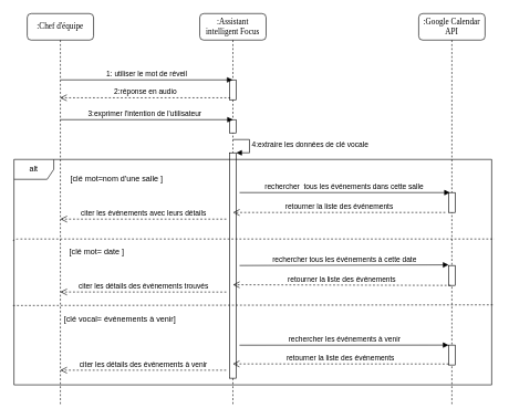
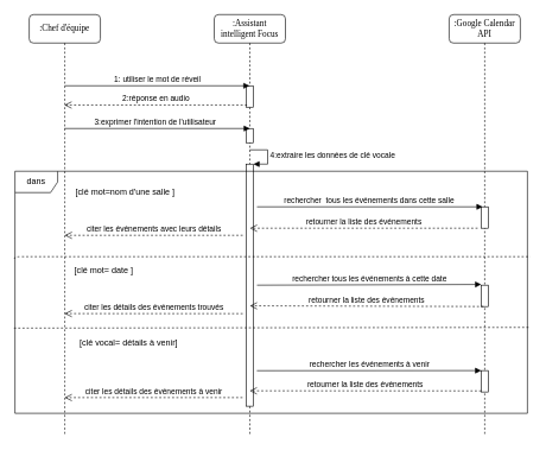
  <mxCell id="0" />
  <mxCell id="1" parent="0" />
  <mxCell id="2" value=":Chef d'équipe" style="shape=umlLifeline;perimeter=lifelinePerimeter;whiteSpace=wrap;html=1;container=1;collapsible=0;recursiveResize=0;outlineConnect=0;rounded=1;shadow=0;comic=0;labelBackgroundColor=none;strokeWidth=1;fontFamily=Verdana;fontSize=12;align=center;" parent="1" vertex="1"><mxGeometry x="40" y="20" width="100" height="590" as="geometry" /></mxCell>
  <mxCell id="3" value=":Assistant intelligent Focus" style="shape=umlLifeline;perimeter=lifelinePerimeter;whiteSpace=wrap;html=1;container=1;collapsible=0;recursiveResize=0;outlineConnect=0;rounded=1;shadow=0;comic=0;labelBackgroundColor=none;strokeWidth=1;fontFamily=Verdana;fontSize=12;align=center;" parent="1" vertex="1"><mxGeometry x="300" y="20" width="100" height="590" as="geometry" /></mxCell>
  <mxCell id="4" value="" style="html=1;points=[];perimeter=orthogonalPerimeter;" parent="3" vertex="1"><mxGeometry x="45" y="100" width="10" height="30" as="geometry" /></mxCell>
  <mxCell id="5" value="" style="html=1;points=[];perimeter=orthogonalPerimeter;" parent="3" vertex="1"><mxGeometry x="45" y="160" width="10" height="20" as="geometry" /></mxCell>
  <mxCell id="6" value="" style="html=1;points=[];perimeter=orthogonalPerimeter;" parent="3" vertex="1"><mxGeometry x="45" y="210" width="10" height="340" as="geometry" /></mxCell>
  <mxCell id="7" value="4:extraire les données de clé vocale&amp;nbsp;" style="edgeStyle=orthogonalEdgeStyle;html=1;align=left;spacingLeft=2;endArrow=block;rounded=0;entryX=1;entryY=0;" parent="3" target="6" edge="1"><mxGeometry relative="1" as="geometry"><mxPoint x="50" y="190" as="sourcePoint" /><Array as="points"><mxPoint x="75" y="190" /></Array></mxGeometry></mxCell>
  <mxCell id="8" value=":Google Calendar API" style="shape=umlLifeline;perimeter=lifelinePerimeter;whiteSpace=wrap;html=1;container=1;collapsible=0;recursiveResize=0;outlineConnect=0;rounded=1;shadow=0;comic=0;labelBackgroundColor=none;strokeWidth=1;fontFamily=Verdana;fontSize=12;align=center;" parent="1" vertex="1"><mxGeometry x="630" y="20" width="100" height="590" as="geometry" /></mxCell>
  <mxCell id="9" value="1: utiliser le mot de réveil" style="html=1;verticalAlign=bottom;endArrow=block;" edge="1" parent="1"><mxGeometry width="80" relative="1" as="geometry"><mxPoint x="90" y="120" as="sourcePoint" /><mxPoint x="349.5" y="120" as="targetPoint" /></mxGeometry></mxCell>
  <mxCell id="10" value="2:réponse en audio" style="html=1;verticalAlign=bottom;endArrow=open;dashed=1;endSize=8;exitX=0.1;exitY=0.9;exitDx=0;exitDy=0;exitPerimeter=0;" edge="1" parent="1"><mxGeometry relative="1" as="geometry"><mxPoint x="346" y="147" as="sourcePoint" /><mxPoint x="89.5" y="147" as="targetPoint" /></mxGeometry></mxCell>
  <mxCell id="11" value="3:exprimer l'intention de l'utilisateur&amp;nbsp;&amp;nbsp;" style="html=1;verticalAlign=bottom;endArrow=block;" edge="1" parent="1"><mxGeometry width="80" relative="1" as="geometry"><mxPoint x="89.5" y="180" as="sourcePoint" /><mxPoint x="350" y="180" as="targetPoint" /></mxGeometry></mxCell>
- <mxCell id="12" value="alt" style="shape=umlFrame;whiteSpace=wrap;html=1;" vertex="1" parent="1"><mxGeometry x="20" y="240" width="720" height="340" as="geometry" /></mxCell>
+ <mxCell id="12" value="dans" style="shape=umlFrame;whiteSpace=wrap;html=1;" vertex="1" parent="1"><mxGeometry x="20" y="240" width="720" height="340" as="geometry" /></mxCell>
  <mxCell id="13" value="[clé mot=nom d'une salle ]" style="text;html=1;strokeColor=none;fillColor=none;align=center;verticalAlign=middle;whiteSpace=wrap;rounded=0;" vertex="1" parent="1"><mxGeometry x="80" y="260" width="190" height="20" as="geometry" /></mxCell>
  <mxCell id="14" value="rechercher&amp;nbsp; tous les événements dans cette salle&amp;nbsp;" style="html=1;verticalAlign=bottom;endArrow=block;entryX=0.2;entryY=0;entryDx=0;entryDy=0;entryPerimeter=0;" edge="1" target="15" parent="1"><mxGeometry relative="1" as="geometry"><mxPoint x="360" y="290" as="sourcePoint" /><mxPoint x="670" y="290" as="targetPoint" /></mxGeometry></mxCell>
  <mxCell id="15" value="" style="html=1;points=[];perimeter=orthogonalPerimeter;" vertex="1" parent="1"><mxGeometry x="675" y="290" width="10" height="30" as="geometry" /></mxCell>
  <mxCell id="16" value="retourner la liste des événements" style="html=1;verticalAlign=bottom;endArrow=open;dashed=1;endSize=8;" edge="1" parent="1"><mxGeometry relative="1" as="geometry"><mxPoint x="670" y="320" as="sourcePoint" /><mxPoint x="350" y="320" as="targetPoint" /></mxGeometry></mxCell>
  <mxCell id="17" value="citer les événements avec leurs détails" style="html=1;verticalAlign=bottom;endArrow=open;dashed=1;endSize=8;" edge="1" parent="1"><mxGeometry relative="1" as="geometry"><mxPoint x="340" y="330" as="sourcePoint" /><mxPoint x="90" y="330" as="targetPoint" /></mxGeometry></mxCell>
  <mxCell id="18" value="[clé mot= date ]" style="text;html=1;strokeColor=none;fillColor=none;align=center;verticalAlign=middle;whiteSpace=wrap;rounded=0;" vertex="1" parent="1"><mxGeometry x="80" y="370" width="130" height="20" as="geometry" /></mxCell>
  <mxCell id="19" value="rechercher tous les événements à cette date" style="html=1;verticalAlign=bottom;endArrow=block;entryX=0;entryY=-0.033;entryDx=0;entryDy=0;entryPerimeter=0;" edge="1" parent="1" target="20"><mxGeometry width="80" relative="1" as="geometry"><mxPoint x="360" y="400" as="sourcePoint" /><mxPoint x="670" y="400" as="targetPoint" /></mxGeometry></mxCell>
  <mxCell id="20" value="" style="html=1;points=[];perimeter=orthogonalPerimeter;" vertex="1" parent="1"><mxGeometry x="675" y="400" width="10" height="30" as="geometry" /></mxCell>
  <mxCell id="21" value="retourner la liste des événements" style="html=1;verticalAlign=bottom;endArrow=open;dashed=1;endSize=8;exitX=0.3;exitY=1;exitDx=0;exitDy=0;exitPerimeter=0;" edge="1" parent="1" source="20"><mxGeometry relative="1" as="geometry"><mxPoint x="430" y="429" as="sourcePoint" /><mxPoint x="350" y="429" as="targetPoint" /></mxGeometry></mxCell>
  <mxCell id="22" value="citer les détails des événements trouvés" style="html=1;verticalAlign=bottom;endArrow=open;dashed=1;endSize=8;entryX=0.097;entryY=0.588;entryDx=0;entryDy=0;entryPerimeter=0;" edge="1" parent="1" target="12"><mxGeometry relative="1" as="geometry"><mxPoint x="340" y="440" as="sourcePoint" /><mxPoint x="140" y="421" as="targetPoint" /></mxGeometry></mxCell>
- <mxCell id="23" value="[clé vocal= événements à venir]" style="text;html=1;strokeColor=none;fillColor=none;align=center;verticalAlign=middle;whiteSpace=wrap;rounded=0;" vertex="1" parent="1"><mxGeometry x="80" y="480" width="200" as="geometry" /></mxCell>
+ <mxCell id="23" value="[clé vocal= détails à venir]" style="text;html=1;strokeColor=none;fillColor=none;align=center;verticalAlign=middle;whiteSpace=wrap;rounded=0;" vertex="1" parent="1"><mxGeometry x="80" y="480" width="200" as="geometry" /></mxCell>
  <mxCell id="24" value="" style="html=1;points=[];perimeter=orthogonalPerimeter;" vertex="1" parent="1"><mxGeometry x="675" y="520" width="10" height="30" as="geometry" /></mxCell>
  <mxCell id="25" value="rechercher les événements à venir" style="html=1;verticalAlign=bottom;endArrow=block;entryX=0;entryY=0;exitX=0.472;exitY=0.824;exitDx=0;exitDy=0;exitPerimeter=0;" edge="1" target="24" parent="1" source="12"><mxGeometry relative="1" as="geometry"><mxPoint x="360" y="500" as="sourcePoint" /></mxGeometry></mxCell>
  <mxCell id="26" value="retourner la liste des événements" style="html=1;verticalAlign=bottom;endArrow=open;dashed=1;endSize=8;exitX=0;exitY=0.95;entryX=0.458;entryY=0.907;entryDx=0;entryDy=0;entryPerimeter=0;" edge="1" source="24" parent="1" target="12"><mxGeometry relative="1" as="geometry"><mxPoint x="520" y="535" as="targetPoint" /></mxGeometry></mxCell>
  <mxCell id="27" value="citer les détails des événements à venir" style="html=1;verticalAlign=bottom;endArrow=open;dashed=1;endSize=8;entryX=0.097;entryY=0.935;entryDx=0;entryDy=0;entryPerimeter=0;exitX=0.444;exitY=0.935;exitDx=0;exitDy=0;exitPerimeter=0;" edge="1" parent="1" source="12" target="12"><mxGeometry relative="1" as="geometry"><mxPoint x="340" y="530" as="sourcePoint" /><mxPoint x="270" y="530" as="targetPoint" /></mxGeometry></mxCell>
  <mxCell id="28" value="" style="endArrow=none;dashed=1;html=1;exitX=-0.001;exitY=0.362;exitDx=0;exitDy=0;exitPerimeter=0;" edge="1" parent="1" source="12"><mxGeometry width="50" height="50" relative="1" as="geometry"><mxPoint x="280" y="390" as="sourcePoint" /><mxPoint x="744" y="360" as="targetPoint" /><Array as="points"><mxPoint x="20" y="360" /></Array></mxGeometry></mxCell>
  <mxCell id="29" value="" style="endArrow=none;dashed=1;html=1;exitX=-0.002;exitY=0.648;exitDx=0;exitDy=0;exitPerimeter=0;entryX=1.004;entryY=0.645;entryDx=0;entryDy=0;entryPerimeter=0;" edge="1" parent="1" source="12" target="12"><mxGeometry width="50" height="50" relative="1" as="geometry"><mxPoint x="320" y="490" as="sourcePoint" /><mxPoint x="370" y="440" as="targetPoint" /></mxGeometry></mxCell>
